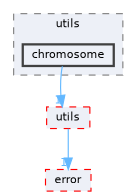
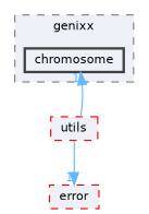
  digraph {
    compound=true
    node [color=red fillcolor="#edf0f7" fontname=Helvetica fontsize=10 shape=box style="filled,dashed"]
    edge [color=steelblue1 fontcolor=steelblue1 fontname=Helvetica fontsize=10 headlabel=1 labeldistance=1.5 labelfontname=Helvetica labelfontsize=10]
    n1 [color=grey25 height=0.2 label=chromosome style="filled,bold" width=0.4]
    n2 [height=0.2 label=utils width=0.4]
    n3 [height=0.2 label=error width=0.4]
    subgraph cluster_1 {
      bgcolor="#edf0f7"
      fontname=Helvetica
      fontsize=10
-     label=utils
+     label=genixx
      pencolor=grey50
      style="filled,dashed"
      n1
    }
-   n1 -> n2
+   n2 -> n1
    n2 -> n3
  }
